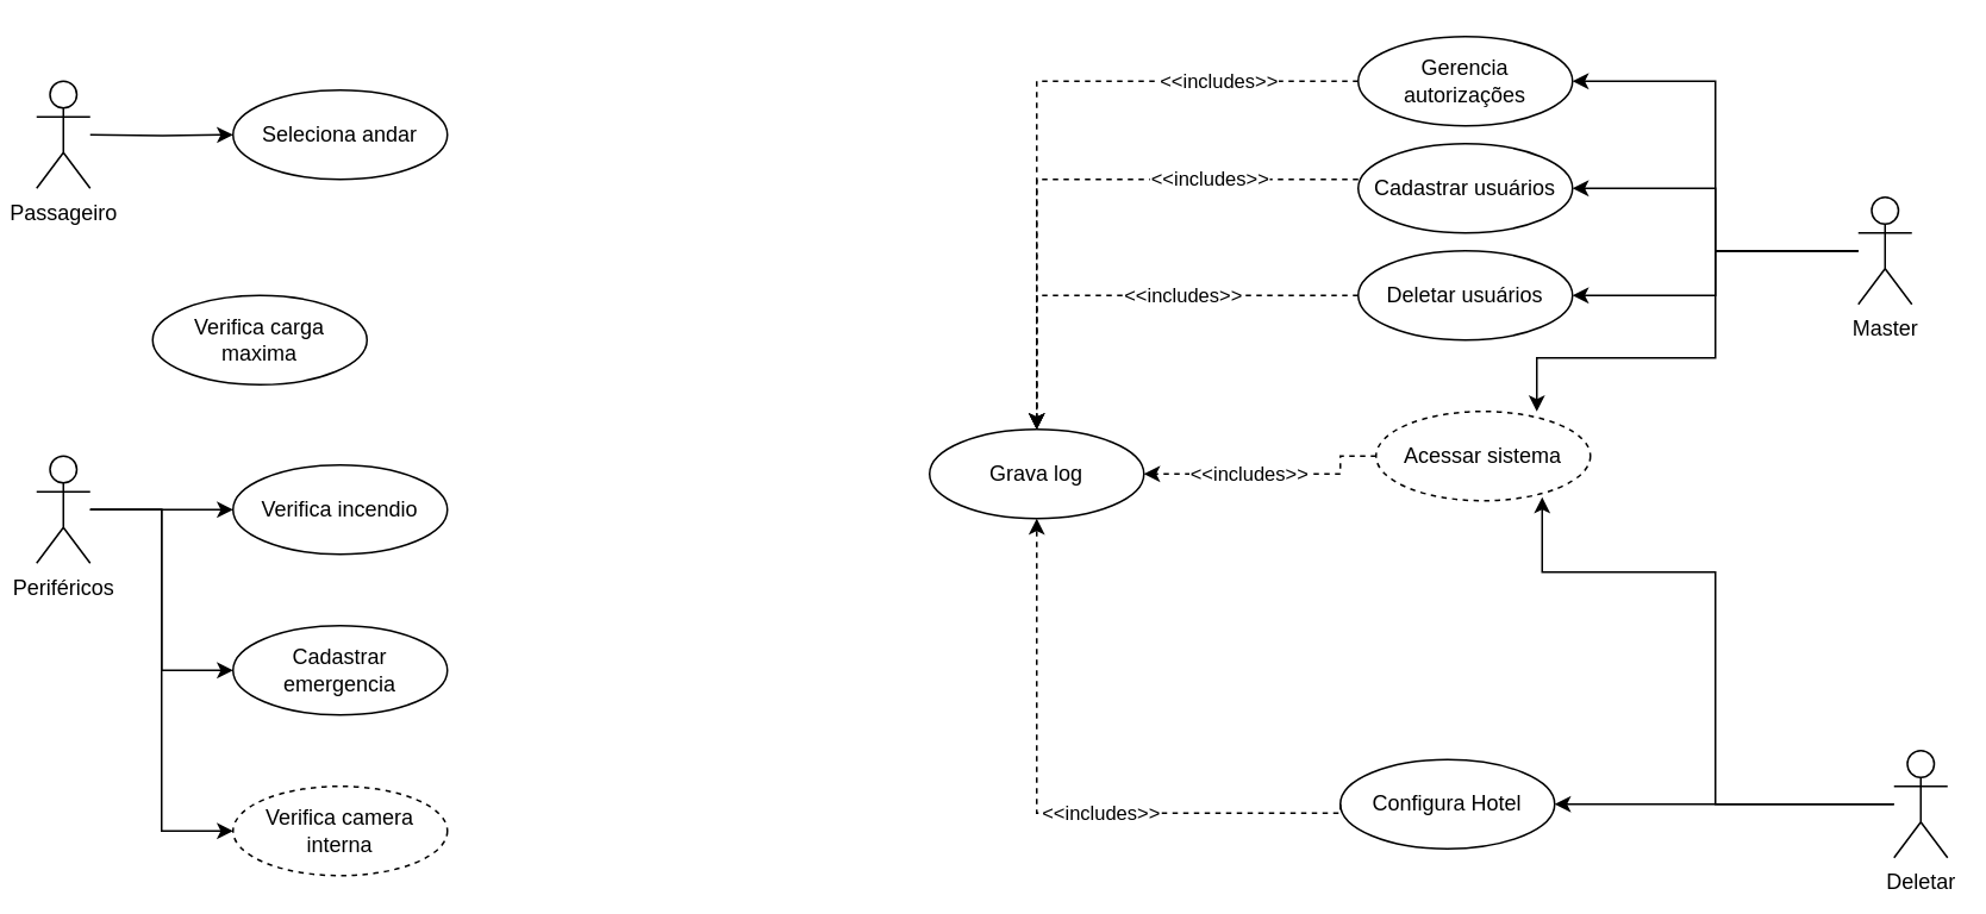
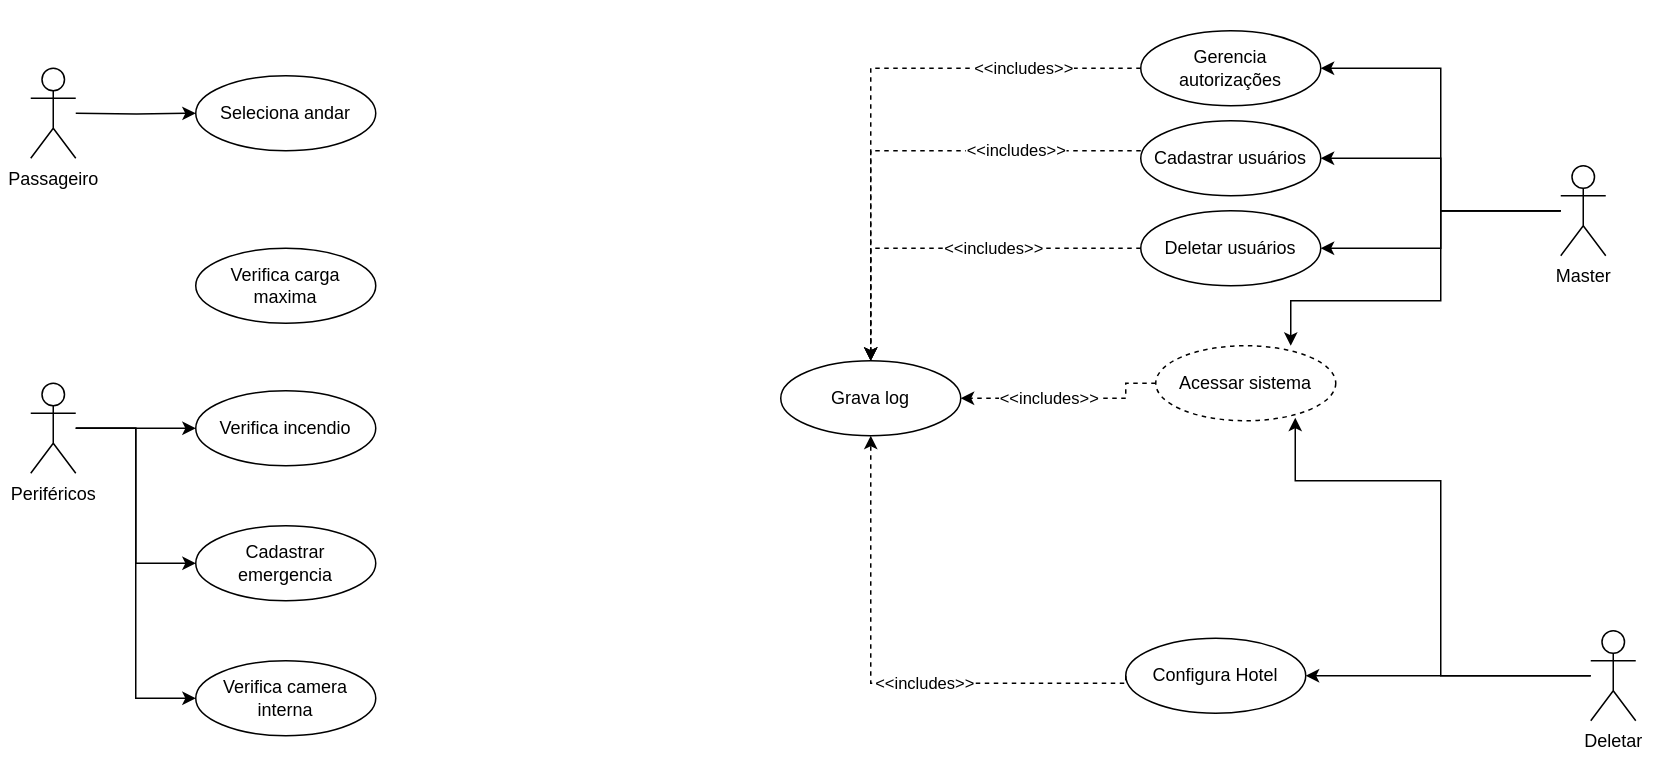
  <mxCell id="0" />
  <mxCell id="1" parent="0" />
  <mxCell id="2" style="edgeStyle=orthogonalEdgeStyle;rounded=0;orthogonalLoop=1;jettySize=auto;html=1;entryX=0;entryY=0.5;entryDx=0;entryDy=0;" parent="1" target="9" edge="1"><mxGeometry relative="1" as="geometry"><mxPoint x="130" y="75" as="targetPoint" /><mxPoint x="50" y="75" as="sourcePoint" /></mxGeometry></mxCell>
  <mxCell id="3" value="Passageiro" style="shape=umlActor;verticalLabelPosition=bottom;verticalAlign=top;html=1;outlineConnect=0;" parent="1" vertex="1"><mxGeometry x="20" y="45" width="30" height="60" as="geometry" /></mxCell>
  <mxCell id="4" style="edgeStyle=orthogonalEdgeStyle;shape=connector;rounded=0;orthogonalLoop=1;jettySize=auto;html=1;entryX=1;entryY=0.5;entryDx=0;entryDy=0;labelBackgroundColor=default;strokeColor=default;fontFamily=Helvetica;fontSize=11;fontColor=default;endArrow=classic;" parent="1" source="8" target="10" edge="1"><mxGeometry relative="1" as="geometry" /></mxCell>
  <mxCell id="5" style="edgeStyle=orthogonalEdgeStyle;shape=connector;rounded=0;orthogonalLoop=1;jettySize=auto;html=1;entryX=1;entryY=0.5;entryDx=0;entryDy=0;labelBackgroundColor=default;strokeColor=default;fontFamily=Helvetica;fontSize=11;fontColor=default;endArrow=classic;" parent="1" source="8" target="15" edge="1"><mxGeometry relative="1" as="geometry" /></mxCell>
  <mxCell id="6" style="edgeStyle=orthogonalEdgeStyle;rounded=0;orthogonalLoop=1;jettySize=auto;html=1;entryX=1;entryY=0.5;entryDx=0;entryDy=0;" parent="1" source="8" target="30" edge="1"><mxGeometry relative="1" as="geometry" /></mxCell>
  <mxCell id="7" style="edgeStyle=orthogonalEdgeStyle;rounded=0;orthogonalLoop=1;jettySize=auto;html=1;entryX=0.75;entryY=0;entryDx=0;entryDy=0;entryPerimeter=0;" edge="1" parent="1" source="8" target="27"><mxGeometry relative="1" as="geometry"><Array as="points"><mxPoint x="960" y="140" /><mxPoint x="960" y="200" /><mxPoint x="860" y="200" /></Array></mxGeometry></mxCell>
  <mxCell id="8" value="Master" style="shape=umlActor;verticalLabelPosition=bottom;verticalAlign=top;html=1;outlineConnect=0;" parent="1" vertex="1"><mxGeometry x="1040" y="110" width="30" height="60" as="geometry" /></mxCell>
  <mxCell id="9" value="Seleciona andar" style="ellipse;whiteSpace=wrap;html=1;" parent="1" vertex="1"><mxGeometry x="130" y="50" width="120" height="50" as="geometry" /></mxCell>
  <mxCell id="10" value="Gerencia autorizações" style="ellipse;whiteSpace=wrap;html=1;" parent="1" vertex="1"><mxGeometry x="760" y="20" width="120" height="50" as="geometry" /></mxCell>
  <mxCell id="11" value="Grava log" style="ellipse;whiteSpace=wrap;html=1;" parent="1" vertex="1"><mxGeometry x="520" y="240" width="120" height="50" as="geometry" /></mxCell>
  <mxCell id="12" style="edgeStyle=orthogonalEdgeStyle;rounded=0;orthogonalLoop=1;jettySize=auto;html=1;entryX=1;entryY=0.5;entryDx=0;entryDy=0;" parent="1" source="14" target="22" edge="1"><mxGeometry relative="1" as="geometry" /></mxCell>
  <mxCell id="13" style="edgeStyle=orthogonalEdgeStyle;rounded=0;orthogonalLoop=1;jettySize=auto;html=1;entryX=0.775;entryY=0.96;entryDx=0;entryDy=0;entryPerimeter=0;" parent="1" source="14" target="27" edge="1"><mxGeometry relative="1" as="geometry"><Array as="points"><mxPoint x="960" y="450" /><mxPoint x="960" y="320" /><mxPoint x="863" y="320" /></Array></mxGeometry></mxCell>
  <mxCell id="14" value="Deletar" style="shape=umlActor;verticalLabelPosition=bottom;verticalAlign=top;html=1;outlineConnect=0;" parent="1" vertex="1"><mxGeometry x="1060" y="420" width="30" height="60" as="geometry" /></mxCell>
  <mxCell id="15" value="Cadastrar usuários" style="ellipse;whiteSpace=wrap;html=1;" parent="1" vertex="1"><mxGeometry x="760" y="80" width="120" height="50" as="geometry" /></mxCell>
  <mxCell id="16" value="&amp;lt;&amp;lt;includes&amp;gt;&amp;gt;" style="edgeStyle=orthogonalEdgeStyle;rounded=0;orthogonalLoop=1;jettySize=auto;html=1;dashed=1;exitX=0;exitY=0.5;exitDx=0;exitDy=0;entryX=0.5;entryY=0;entryDx=0;entryDy=0;" parent="1" source="10" target="11" edge="1"><mxGeometry x="-0.582" relative="1" as="geometry"><mxPoint x="809.5" y="-250" as="sourcePoint" /><mxPoint x="570" y="170" as="targetPoint" /><mxPoint as="offset" /></mxGeometry></mxCell>
  <mxCell id="17" value="&amp;lt;&amp;lt;includes&amp;gt;&amp;gt;" style="edgeStyle=orthogonalEdgeStyle;rounded=0;orthogonalLoop=1;jettySize=auto;html=1;dashed=1;exitX=0;exitY=0.4;exitDx=0;exitDy=0;entryX=0.5;entryY=0;entryDx=0;entryDy=0;exitPerimeter=0;" parent="1" source="15" target="11" edge="1"><mxGeometry x="-0.481" relative="1" as="geometry"><mxPoint x="740" y="-155" as="sourcePoint" /><mxPoint x="570" y="170" as="targetPoint" /><mxPoint as="offset" /></mxGeometry></mxCell>
  <mxCell id="18" style="edgeStyle=orthogonalEdgeStyle;rounded=0;orthogonalLoop=1;jettySize=auto;html=1;entryX=0;entryY=0.5;entryDx=0;entryDy=0;" parent="1" source="21" target="24" edge="1"><mxGeometry relative="1" as="geometry" /></mxCell>
  <mxCell id="19" style="edgeStyle=orthogonalEdgeStyle;rounded=0;orthogonalLoop=1;jettySize=auto;html=1;entryX=0;entryY=0.5;entryDx=0;entryDy=0;" parent="1" source="21" target="25" edge="1"><mxGeometry relative="1" as="geometry"><Array as="points"><mxPoint x="90" y="285" /><mxPoint x="90" y="375" /></Array></mxGeometry></mxCell>
  <mxCell id="20" style="edgeStyle=orthogonalEdgeStyle;rounded=0;orthogonalLoop=1;jettySize=auto;html=1;entryX=0;entryY=0.5;entryDx=0;entryDy=0;" parent="1" source="21" target="29" edge="1"><mxGeometry relative="1" as="geometry" /></mxCell>
  <mxCell id="21" value="Periféricos" style="shape=umlActor;verticalLabelPosition=bottom;verticalAlign=top;html=1;outlineConnect=0;" parent="1" vertex="1"><mxGeometry x="20" y="255" width="30" height="60" as="geometry" /></mxCell>
  <mxCell id="22" value="Configura Hotel" style="ellipse;whiteSpace=wrap;html=1;" parent="1" vertex="1"><mxGeometry x="750" y="425" width="120" height="50" as="geometry" /></mxCell>
- <mxCell id="23" value="Verifica carga maxima" style="ellipse;whiteSpace=wrap;html=1;" parent="1" vertex="1"><mxGeometry x="85" y="165" width="120" height="50" as="geometry" /></mxCell>
+ <mxCell id="23" value="Verifica carga maxima" style="ellipse;whiteSpace=wrap;html=1;" parent="1" vertex="1"><mxGeometry x="130" y="165" width="120" height="50" as="geometry" /></mxCell>
  <mxCell id="24" value="Verifica incendio" style="ellipse;whiteSpace=wrap;html=1;" parent="1" vertex="1"><mxGeometry x="130" y="260" width="120" height="50" as="geometry" /></mxCell>
  <mxCell id="25" value="Cadastrar emergencia" style="ellipse;whiteSpace=wrap;html=1;" parent="1" vertex="1"><mxGeometry x="130" y="350" width="120" height="50" as="geometry" /></mxCell>
  <mxCell id="26" value="&amp;lt;&amp;lt;includes&amp;gt;&amp;gt;" style="edgeStyle=orthogonalEdgeStyle;rounded=0;orthogonalLoop=1;jettySize=auto;html=1;dashed=1;exitX=0;exitY=0.5;exitDx=0;exitDy=0;entryX=0.5;entryY=1;entryDx=0;entryDy=0;" parent="1" source="22" target="11" edge="1"><mxGeometry x="-0.187" relative="1" as="geometry"><mxPoint x="720" y="505" as="sourcePoint" /><mxPoint x="650" y="455" as="targetPoint" /><Array as="points"><mxPoint x="750" y="455" /><mxPoint x="580" y="455" /></Array><mxPoint x="-1" as="offset" /></mxGeometry></mxCell>
  <mxCell id="27" value="Acessar sistema" style="ellipse;whiteSpace=wrap;html=1;dashed=1;" parent="1" vertex="1"><mxGeometry x="770" y="230" width="120" height="50" as="geometry" /></mxCell>
  <mxCell id="28" value="&amp;lt;&amp;lt;includes&amp;gt;&amp;gt;" style="edgeStyle=orthogonalEdgeStyle;rounded=0;orthogonalLoop=1;jettySize=auto;html=1;dashed=1;exitX=0;exitY=0.5;exitDx=0;exitDy=0;entryX=1;entryY=0.5;entryDx=0;entryDy=0;" parent="1" source="27" target="11" edge="1"><mxGeometry x="0.154" relative="1" as="geometry"><mxPoint x="760" y="460" as="sourcePoint" /><mxPoint x="590" y="480" as="targetPoint" /><Array as="points"><mxPoint x="750" y="255" /><mxPoint x="750" y="265" /></Array><mxPoint as="offset" /></mxGeometry></mxCell>
- <mxCell id="29" value="Verifica camera interna" style="ellipse;whiteSpace=wrap;html=1;dashed=1;" parent="1" vertex="1"><mxGeometry x="130" y="440" width="120" height="50" as="geometry" /></mxCell>
+ <mxCell id="29" value="Verifica camera interna" style="ellipse;whiteSpace=wrap;html=1;" parent="1" vertex="1"><mxGeometry x="130" y="440" width="120" height="50" as="geometry" /></mxCell>
  <mxCell id="30" value="Deletar usuários" style="ellipse;whiteSpace=wrap;html=1;" parent="1" vertex="1"><mxGeometry x="760" y="140" width="120" height="50" as="geometry" /></mxCell>
  <mxCell id="31" value="&amp;lt;&amp;lt;includes&amp;gt;&amp;gt;" style="edgeStyle=orthogonalEdgeStyle;rounded=0;orthogonalLoop=1;jettySize=auto;html=1;dashed=1;exitX=0;exitY=0.5;exitDx=0;exitDy=0;entryX=0.5;entryY=0;entryDx=0;entryDy=0;" parent="1" source="30" target="11" edge="1"><mxGeometry x="-0.23" relative="1" as="geometry"><mxPoint x="750" y="160" as="sourcePoint" /><mxPoint x="570" y="170" as="targetPoint" /><mxPoint as="offset" /></mxGeometry></mxCell>
